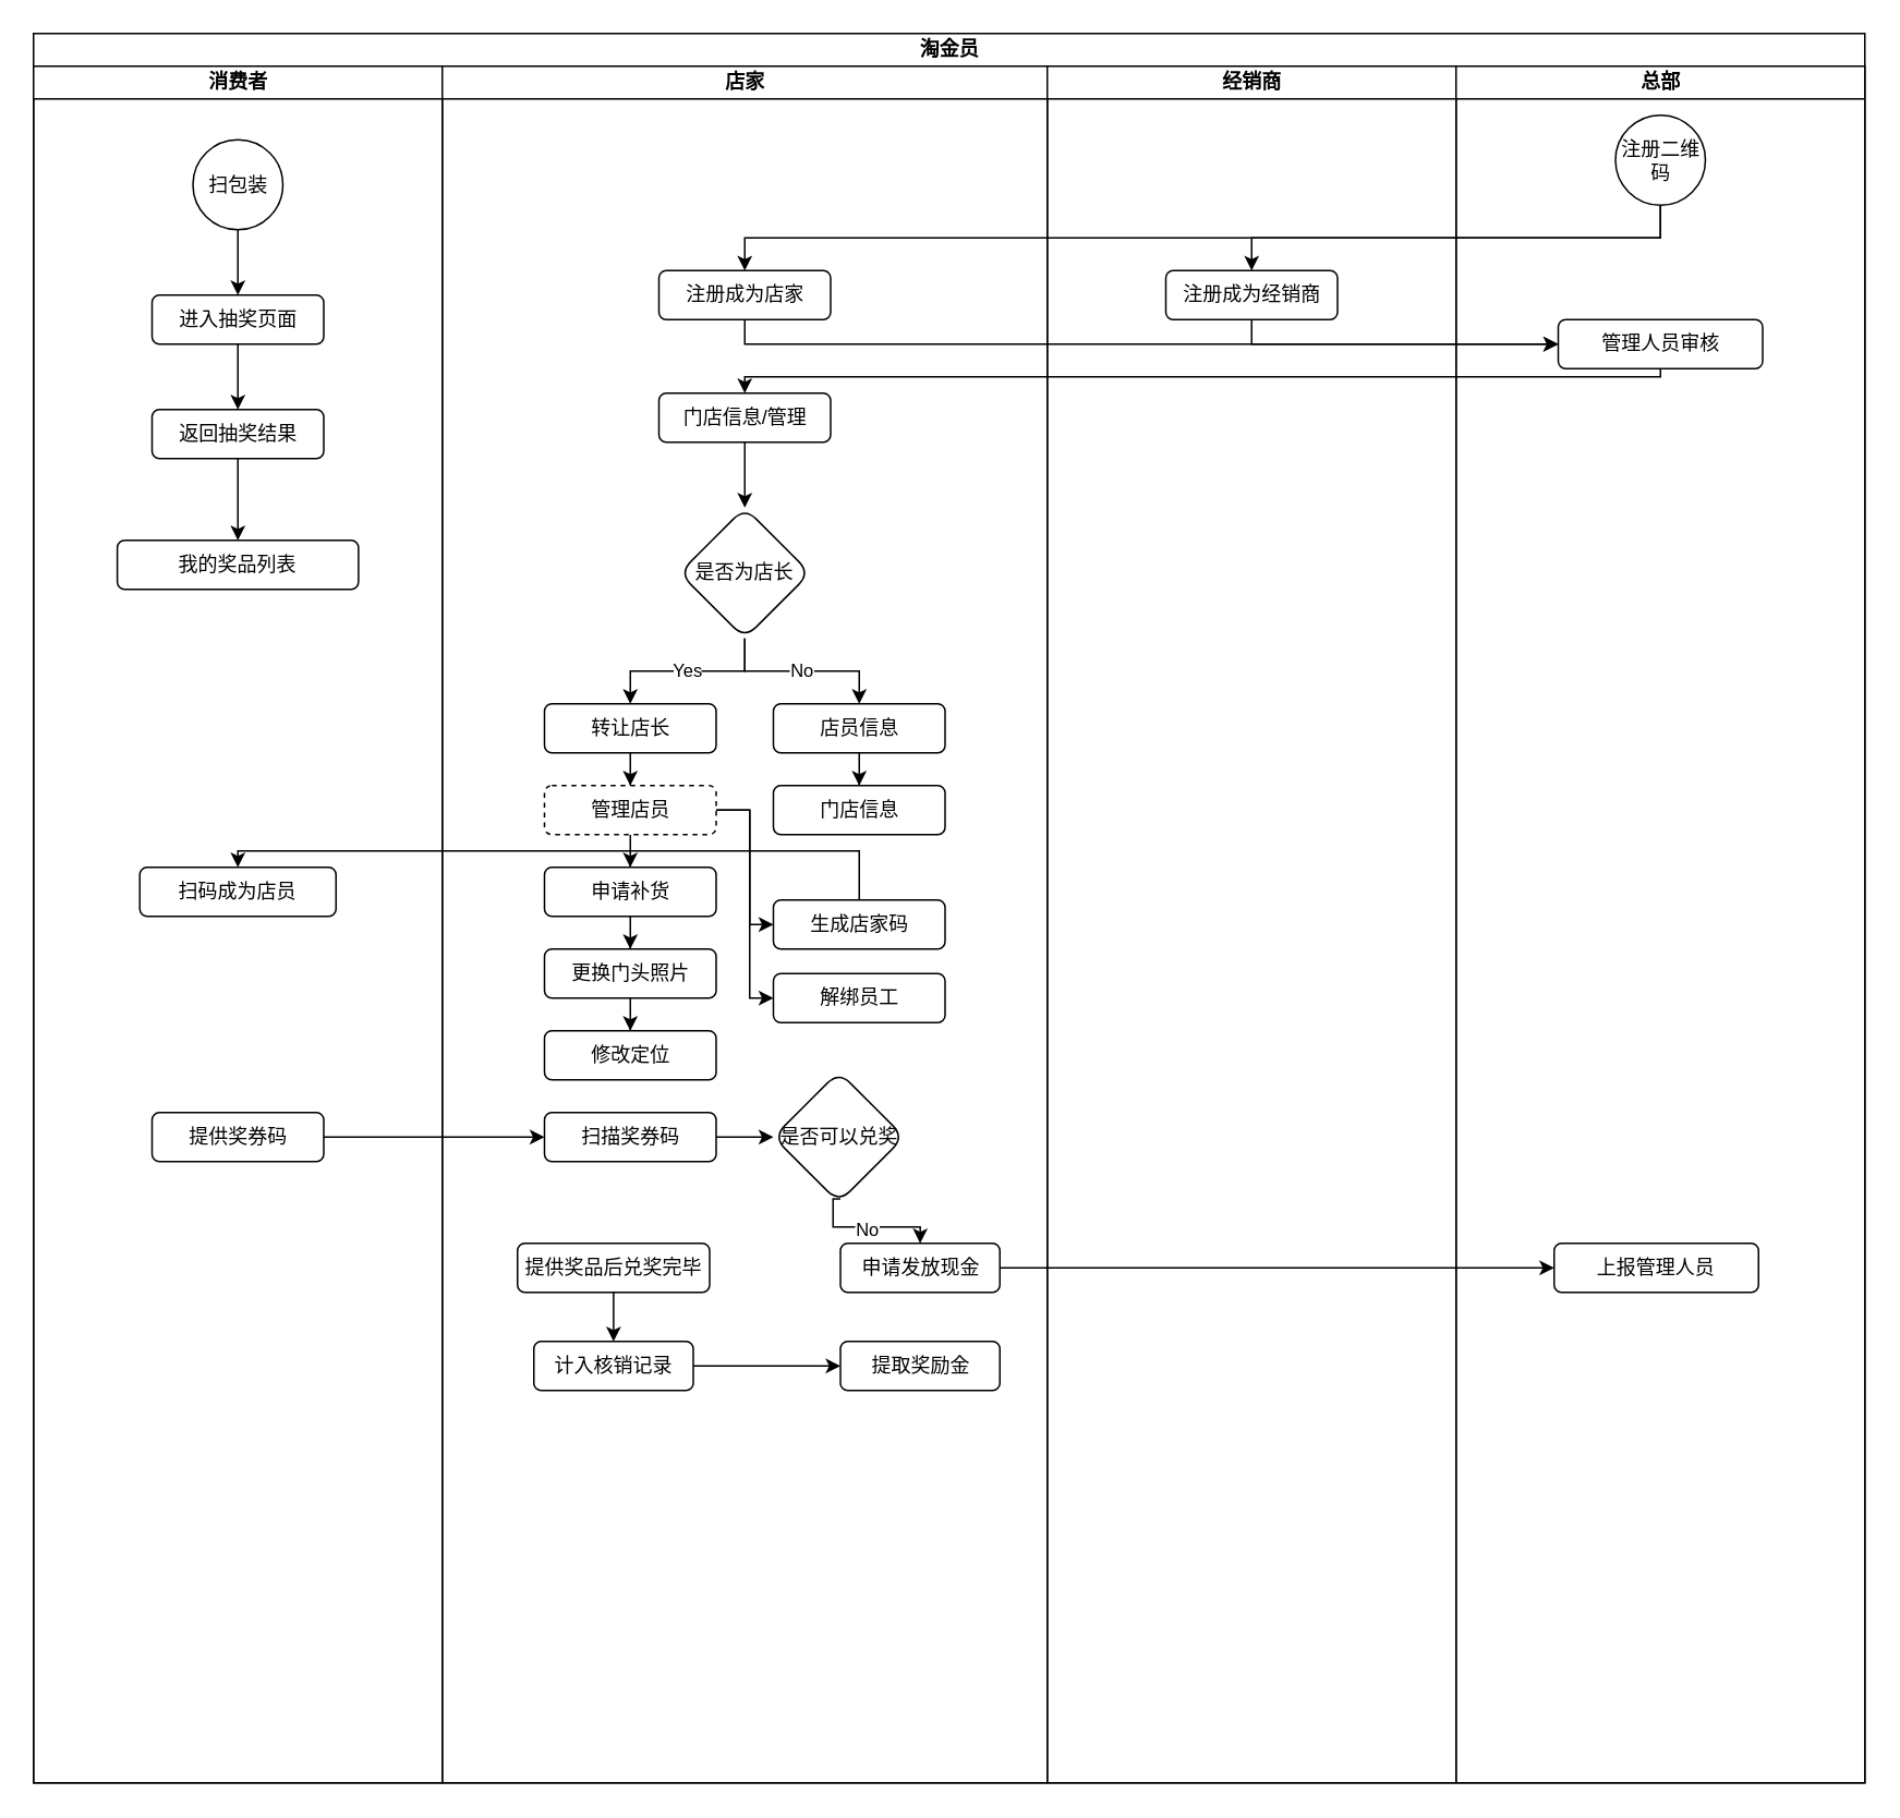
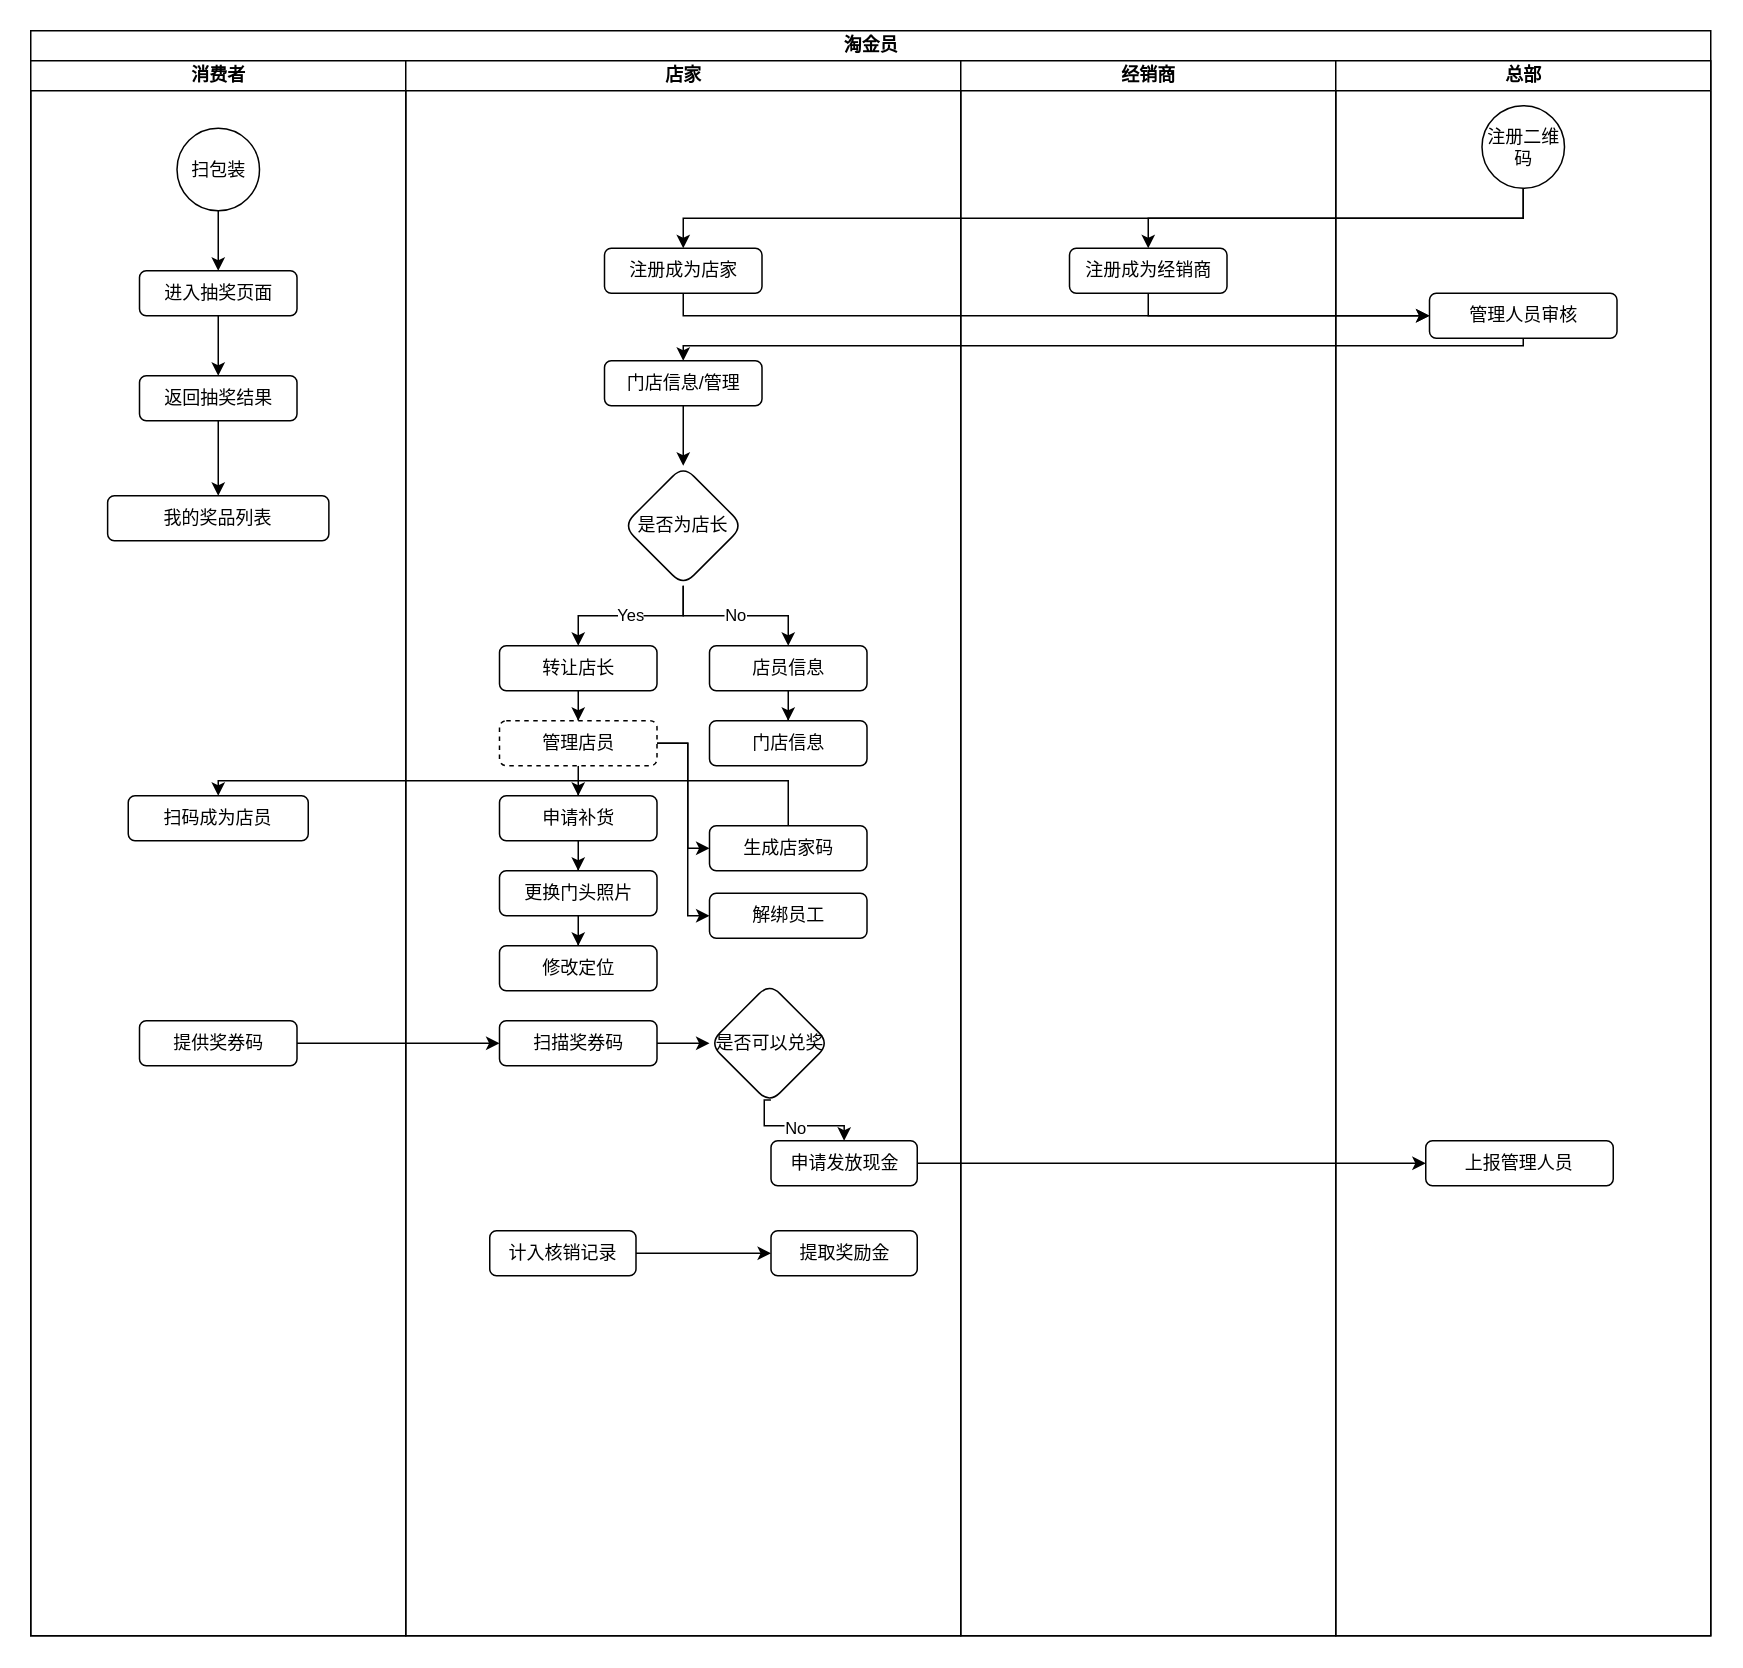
  <mxCell id="0" />
  <mxCell id="1" parent="0" />
  <mxCell id="2" value="淘金员" style="swimlane;childLayout=stackLayout;resizeParent=1;resizeParentMax=0;startSize=20;html=1;" parent="1" vertex="1"><mxGeometry x="20" y="20" width="1120" height="1070" as="geometry" /></mxCell>
  <mxCell id="3" value="消费者" style="swimlane;startSize=20;html=1;" parent="2" vertex="1"><mxGeometry y="20" width="250" height="1050" as="geometry" /></mxCell>
  <mxCell id="4" value="" style="edgeStyle=orthogonalEdgeStyle;rounded=0;orthogonalLoop=1;jettySize=auto;html=1;" parent="3" source="5" target="7" edge="1"><mxGeometry relative="1" as="geometry" /></mxCell>
  <mxCell id="5" value="扫包装" style="ellipse;whiteSpace=wrap;html=1;aspect=fixed;" parent="3" vertex="1"><mxGeometry x="97.5" y="45" width="55" height="55" as="geometry" /></mxCell>
  <mxCell id="6" value="" style="edgeStyle=orthogonalEdgeStyle;rounded=0;orthogonalLoop=1;jettySize=auto;html=1;" parent="3" source="7" target="9" edge="1"><mxGeometry relative="1" as="geometry" /></mxCell>
  <mxCell id="7" value="进入抽奖页面" style="rounded=1;whiteSpace=wrap;html=1;" parent="3" vertex="1"><mxGeometry x="72.5" y="140" width="105" height="30" as="geometry" /></mxCell>
  <mxCell id="8" style="edgeStyle=orthogonalEdgeStyle;rounded=0;orthogonalLoop=1;jettySize=auto;html=1;exitX=0.5;exitY=1;exitDx=0;exitDy=0;entryX=0.5;entryY=0;entryDx=0;entryDy=0;" edge="1" parent="3" source="9" target="12"><mxGeometry relative="1" as="geometry" /></mxCell>
  <mxCell id="9" value="返回抽奖结果" style="rounded=1;whiteSpace=wrap;html=1;" parent="3" vertex="1"><mxGeometry x="72.5" y="210" width="105" height="30" as="geometry" /></mxCell>
  <mxCell id="10" value="扫码成为店员" style="rounded=1;whiteSpace=wrap;html=1;" parent="3" vertex="1"><mxGeometry x="65" y="490" width="120" height="30" as="geometry" /></mxCell>
  <mxCell id="11" value="提供奖券码" style="rounded=1;whiteSpace=wrap;html=1;" vertex="1" parent="3"><mxGeometry x="72.5" y="640" width="105" height="30" as="geometry" /></mxCell>
  <mxCell id="12" value="我的奖品列表" style="rounded=1;whiteSpace=wrap;html=1;" vertex="1" parent="3"><mxGeometry x="51.25" y="290" width="147.5" height="30" as="geometry" /></mxCell>
  <mxCell id="13" value="店家" style="swimlane;startSize=20;html=1;" parent="2" vertex="1"><mxGeometry x="250" y="20" width="370" height="1050" as="geometry" /></mxCell>
  <mxCell id="14" value="注册成为店家" style="rounded=1;whiteSpace=wrap;html=1;" parent="13" vertex="1"><mxGeometry x="132.5" y="125" width="105" height="30" as="geometry" /></mxCell>
  <mxCell id="15" style="edgeStyle=orthogonalEdgeStyle;rounded=0;orthogonalLoop=1;jettySize=auto;html=1;exitX=0.5;exitY=1;exitDx=0;exitDy=0;entryX=0.5;entryY=0;entryDx=0;entryDy=0;" edge="1" parent="13" source="16" target="19"><mxGeometry relative="1" as="geometry" /></mxCell>
  <mxCell id="16" value="门店信息/管理" style="rounded=1;whiteSpace=wrap;html=1;" parent="13" vertex="1"><mxGeometry x="132.5" y="200" width="105" height="30" as="geometry" /></mxCell>
  <mxCell id="17" value="Yes" style="edgeStyle=orthogonalEdgeStyle;rounded=0;orthogonalLoop=1;jettySize=auto;html=1;exitX=0.5;exitY=1;exitDx=0;exitDy=0;" parent="13" source="19" target="21" edge="1"><mxGeometry relative="1" as="geometry"><mxPoint x="238" y="360" as="sourcePoint" /></mxGeometry></mxCell>
  <mxCell id="18" value="No" style="edgeStyle=orthogonalEdgeStyle;rounded=0;orthogonalLoop=1;jettySize=auto;html=1;exitX=0.5;exitY=1;exitDx=0;exitDy=0;entryX=0.5;entryY=0;entryDx=0;entryDy=0;" parent="13" source="19" target="32" edge="1"><mxGeometry relative="1" as="geometry" /></mxCell>
  <mxCell id="19" value="是否为店长" style="rhombus;whiteSpace=wrap;html=1;rounded=1;" parent="13" vertex="1"><mxGeometry x="145" y="270" width="80" height="80" as="geometry" /></mxCell>
  <mxCell id="20" value="" style="edgeStyle=orthogonalEdgeStyle;rounded=0;orthogonalLoop=1;jettySize=auto;html=1;" parent="13" source="21" target="25" edge="1"><mxGeometry relative="1" as="geometry" /></mxCell>
  <mxCell id="21" value="转让店长" style="whiteSpace=wrap;html=1;rounded=1;" parent="13" vertex="1"><mxGeometry x="62.5" y="390" width="105" height="30" as="geometry" /></mxCell>
  <mxCell id="22" value="" style="edgeStyle=orthogonalEdgeStyle;rounded=0;orthogonalLoop=1;jettySize=auto;html=1;" parent="13" source="25" target="27" edge="1"><mxGeometry relative="1" as="geometry" /></mxCell>
  <mxCell id="23" style="edgeStyle=orthogonalEdgeStyle;rounded=0;orthogonalLoop=1;jettySize=auto;html=1;exitX=1;exitY=0.5;exitDx=0;exitDy=0;entryX=0;entryY=0.5;entryDx=0;entryDy=0;" parent="13" source="25" target="34" edge="1"><mxGeometry relative="1" as="geometry"><mxPoint x="190" y="560" as="targetPoint" /><Array as="points"><mxPoint x="188" y="455" /><mxPoint x="188" y="525" /></Array></mxGeometry></mxCell>
  <mxCell id="24" style="edgeStyle=orthogonalEdgeStyle;rounded=0;orthogonalLoop=1;jettySize=auto;html=1;exitX=1;exitY=0.5;exitDx=0;exitDy=0;entryX=0;entryY=0.5;entryDx=0;entryDy=0;" parent="13" source="25" target="35" edge="1"><mxGeometry relative="1" as="geometry"><Array as="points"><mxPoint x="188" y="455" /><mxPoint x="188" y="570" /></Array></mxGeometry></mxCell>
  <mxCell id="25" value="管理店员" style="whiteSpace=wrap;html=1;rounded=1;dashed=1;" parent="13" vertex="1"><mxGeometry x="62.5" y="440" width="105" height="30" as="geometry" /></mxCell>
  <mxCell id="26" value="" style="edgeStyle=orthogonalEdgeStyle;rounded=0;orthogonalLoop=1;jettySize=auto;html=1;" parent="13" source="27" target="29" edge="1"><mxGeometry relative="1" as="geometry" /></mxCell>
  <mxCell id="27" value="申请补货" style="whiteSpace=wrap;html=1;rounded=1;" parent="13" vertex="1"><mxGeometry x="62.5" y="490" width="105" height="30" as="geometry" /></mxCell>
  <mxCell id="28" value="" style="edgeStyle=orthogonalEdgeStyle;rounded=0;orthogonalLoop=1;jettySize=auto;html=1;" parent="13" source="29" target="30" edge="1"><mxGeometry relative="1" as="geometry" /></mxCell>
  <mxCell id="29" value="更换门头照片" style="whiteSpace=wrap;html=1;rounded=1;" parent="13" vertex="1"><mxGeometry x="62.5" y="540" width="105" height="30" as="geometry" /></mxCell>
  <mxCell id="30" value="修改定位" style="whiteSpace=wrap;html=1;rounded=1;" parent="13" vertex="1"><mxGeometry x="62.5" y="590" width="105" height="30" as="geometry" /></mxCell>
  <mxCell id="31" value="" style="edgeStyle=orthogonalEdgeStyle;rounded=0;orthogonalLoop=1;jettySize=auto;html=1;" parent="13" source="32" target="33" edge="1"><mxGeometry relative="1" as="geometry" /></mxCell>
  <mxCell id="32" value="店员信息" style="whiteSpace=wrap;html=1;rounded=1;" parent="13" vertex="1"><mxGeometry x="202.5" y="390" width="105" height="30" as="geometry" /></mxCell>
  <mxCell id="33" value="门店信息" style="whiteSpace=wrap;html=1;rounded=1;" parent="13" vertex="1"><mxGeometry x="202.5" y="440" width="105" height="30" as="geometry" /></mxCell>
  <mxCell id="34" value="生成店家码" style="whiteSpace=wrap;html=1;rounded=1;" parent="13" vertex="1"><mxGeometry x="202.5" y="510" width="105" height="30" as="geometry" /></mxCell>
  <mxCell id="35" value="解绑员工" style="whiteSpace=wrap;html=1;rounded=1;" parent="13" vertex="1"><mxGeometry x="202.5" y="555" width="105" height="30" as="geometry" /></mxCell>
  <mxCell id="36" style="edgeStyle=orthogonalEdgeStyle;rounded=0;orthogonalLoop=1;jettySize=auto;html=1;exitX=1;exitY=0.5;exitDx=0;exitDy=0;entryX=0;entryY=0.5;entryDx=0;entryDy=0;" edge="1" parent="13" source="37" target="40"><mxGeometry relative="1" as="geometry"><mxPoint x="220" y="660" as="targetPoint" /></mxGeometry></mxCell>
  <mxCell id="37" value="扫描奖券码" style="rounded=1;whiteSpace=wrap;html=1;" vertex="1" parent="13"><mxGeometry x="62.5" y="640" width="105" height="30" as="geometry" /></mxCell>
  <mxCell id="38" style="edgeStyle=orthogonalEdgeStyle;rounded=0;orthogonalLoop=1;jettySize=auto;html=1;exitX=0.512;exitY=0.972;exitDx=0;exitDy=0;entryX=0.5;entryY=0;entryDx=0;entryDy=0;exitPerimeter=0;" edge="1" parent="13" source="40" target="43"><mxGeometry relative="1" as="geometry"><mxPoint x="238.5" y="695" as="sourcePoint" /><Array as="points"><mxPoint x="239" y="693" /><mxPoint x="239" y="710" /><mxPoint x="292" y="710" /></Array></mxGeometry></mxCell>
  <mxCell id="39" value="No" style="edgeLabel;html=1;align=center;verticalAlign=middle;resizable=0;points=[];" vertex="1" connectable="0" parent="38"><mxGeometry x="-0.01" y="-1" relative="1" as="geometry"><mxPoint as="offset" /></mxGeometry></mxCell>
  <mxCell id="40" value="是否可以兑奖" style="rhombus;whiteSpace=wrap;html=1;rounded=1;" vertex="1" parent="13"><mxGeometry x="202.5" y="615" width="80" height="80" as="geometry" /></mxCell>
- <mxCell id="41" style="edgeStyle=orthogonalEdgeStyle;rounded=0;orthogonalLoop=1;jettySize=auto;html=1;exitX=0.5;exitY=1;exitDx=0;exitDy=0;entryX=0.5;entryY=0;entryDx=0;entryDy=0;" edge="1" parent="13" source="42" target="45"><mxGeometry relative="1" as="geometry" /></mxCell>
- <mxCell id="42" value="提供奖品后兑奖完毕" style="rounded=1;whiteSpace=wrap;html=1;" vertex="1" parent="13"><mxGeometry x="46" y="720" width="117.5" height="30" as="geometry" /></mxCell>
  <mxCell id="43" value="申请发放现金" style="rounded=1;whiteSpace=wrap;html=1;" vertex="1" parent="13"><mxGeometry x="243.5" y="720" width="97.5" height="30" as="geometry" /></mxCell>
  <mxCell id="44" style="edgeStyle=orthogonalEdgeStyle;rounded=0;orthogonalLoop=1;jettySize=auto;html=1;exitX=1;exitY=0.5;exitDx=0;exitDy=0;entryX=0;entryY=0.5;entryDx=0;entryDy=0;" edge="1" parent="13" source="45" target="46"><mxGeometry relative="1" as="geometry" /></mxCell>
  <mxCell id="45" value="计入核销记录" style="rounded=1;whiteSpace=wrap;html=1;" vertex="1" parent="13"><mxGeometry x="56" y="780" width="97.5" height="30" as="geometry" /></mxCell>
  <mxCell id="46" value="提取奖励金" style="rounded=1;whiteSpace=wrap;html=1;" vertex="1" parent="13"><mxGeometry x="243.5" y="780" width="97.5" height="30" as="geometry" /></mxCell>
  <mxCell id="47" value="经销商" style="swimlane;startSize=20;html=1;" parent="2" vertex="1"><mxGeometry x="620" y="20" width="250" height="1050" as="geometry" /></mxCell>
  <mxCell id="48" value="注册成为经销商" style="rounded=1;whiteSpace=wrap;html=1;" parent="47" vertex="1"><mxGeometry x="72.5" y="125" width="105" height="30" as="geometry" /></mxCell>
  <mxCell id="49" style="edgeStyle=orthogonalEdgeStyle;rounded=0;orthogonalLoop=1;jettySize=auto;html=1;exitX=0.5;exitY=1;exitDx=0;exitDy=0;entryX=0.5;entryY=0;entryDx=0;entryDy=0;" parent="2" source="54" target="14" edge="1"><mxGeometry relative="1" as="geometry" /></mxCell>
  <mxCell id="50" style="edgeStyle=orthogonalEdgeStyle;rounded=0;orthogonalLoop=1;jettySize=auto;html=1;exitX=0.5;exitY=1;exitDx=0;exitDy=0;entryX=0.5;entryY=0;entryDx=0;entryDy=0;" parent="2" source="54" target="48" edge="1"><mxGeometry relative="1" as="geometry" /></mxCell>
  <mxCell id="51" style="edgeStyle=orthogonalEdgeStyle;rounded=0;orthogonalLoop=1;jettySize=auto;html=1;exitX=0.5;exitY=1;exitDx=0;exitDy=0;entryX=0;entryY=0.5;entryDx=0;entryDy=0;" parent="2" source="48" target="55" edge="1"><mxGeometry relative="1" as="geometry"><Array as="points"><mxPoint x="745" y="190" /><mxPoint x="933" y="190" /></Array></mxGeometry></mxCell>
  <mxCell id="52" style="edgeStyle=orthogonalEdgeStyle;rounded=0;orthogonalLoop=1;jettySize=auto;html=1;exitX=0.5;exitY=1;exitDx=0;exitDy=0;entryX=0;entryY=0.5;entryDx=0;entryDy=0;" parent="2" source="14" target="55" edge="1"><mxGeometry relative="1" as="geometry"><Array as="points"><mxPoint x="435" y="190" /><mxPoint x="933" y="190" /></Array></mxGeometry></mxCell>
  <mxCell id="53" value="总部" style="swimlane;startSize=20;html=1;" parent="2" vertex="1"><mxGeometry x="870" y="20" width="250" height="1050" as="geometry" /></mxCell>
  <mxCell id="54" value="注册二维码" style="ellipse;whiteSpace=wrap;html=1;aspect=fixed;" parent="53" vertex="1"><mxGeometry x="97.5" y="30" width="55" height="55" as="geometry" /></mxCell>
  <mxCell id="55" value="管理人员审核" style="rounded=1;whiteSpace=wrap;html=1;" parent="53" vertex="1"><mxGeometry x="62.5" y="155" width="125" height="30" as="geometry" /></mxCell>
  <mxCell id="56" value="上报管理人员" style="rounded=1;whiteSpace=wrap;html=1;" vertex="1" parent="53"><mxGeometry x="60" y="720" width="125" height="30" as="geometry" /></mxCell>
  <mxCell id="57" style="edgeStyle=orthogonalEdgeStyle;rounded=0;orthogonalLoop=1;jettySize=auto;html=1;exitX=0.5;exitY=1;exitDx=0;exitDy=0;entryX=0.5;entryY=0;entryDx=0;entryDy=0;" parent="2" source="55" target="16" edge="1"><mxGeometry relative="1" as="geometry"><Array as="points"><mxPoint x="995" y="210" /><mxPoint x="435" y="210" /></Array></mxGeometry></mxCell>
  <mxCell id="58" style="edgeStyle=orthogonalEdgeStyle;rounded=0;orthogonalLoop=1;jettySize=auto;html=1;exitX=0.5;exitY=0;exitDx=0;exitDy=0;entryX=0.5;entryY=0;entryDx=0;entryDy=0;" edge="1" parent="2" source="34" target="10"><mxGeometry relative="1" as="geometry"><Array as="points"><mxPoint x="505" y="500" /><mxPoint x="125" y="500" /></Array></mxGeometry></mxCell>
  <mxCell id="59" style="edgeStyle=orthogonalEdgeStyle;rounded=0;orthogonalLoop=1;jettySize=auto;html=1;exitX=1;exitY=0.5;exitDx=0;exitDy=0;entryX=0;entryY=0.5;entryDx=0;entryDy=0;" edge="1" parent="2" source="11" target="37"><mxGeometry relative="1" as="geometry" /></mxCell>
  <mxCell id="60" style="edgeStyle=orthogonalEdgeStyle;rounded=0;orthogonalLoop=1;jettySize=auto;html=1;exitX=1;exitY=0.5;exitDx=0;exitDy=0;entryX=0;entryY=0.5;entryDx=0;entryDy=0;" edge="1" parent="2" source="43" target="56"><mxGeometry relative="1" as="geometry" /></mxCell>
